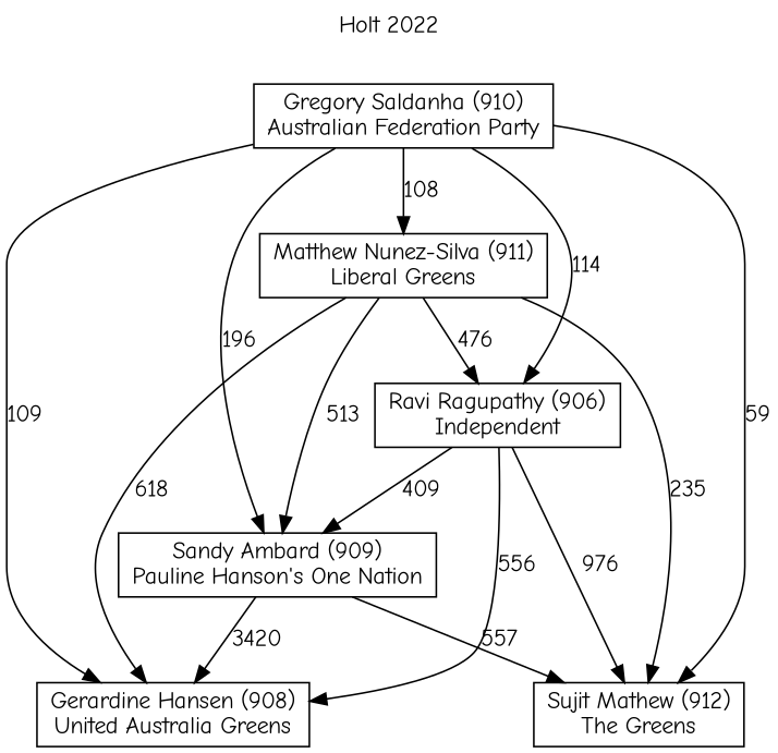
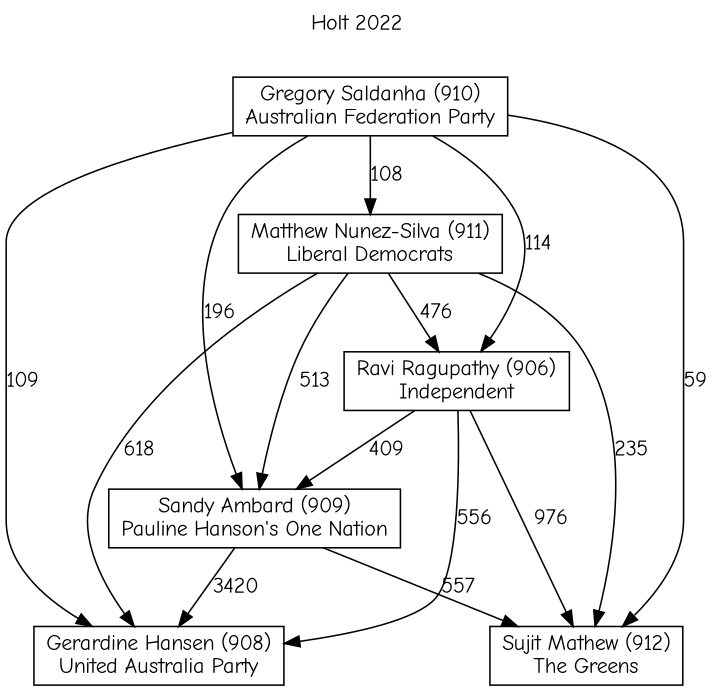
  digraph {
    fontname="Comic Neue"
    label="Holt 2022"
    labelloc=t
    mclimit=10
    node [fontname="Comic Neue" shape=box]
    edge [fontname="Comic Neue"]
-   n1 [label="Gerardine Hansen (908)\nUnited Australia Greens"]
+   n1 [label="Gerardine Hansen (908)\nUnited Australia Party"]
    n2 [label="Sujit Mathew (912)\nThe Greens"]
    n3 [label="Sandy Ambard (909)\nPauline Hanson's One Nation"]
    n4 [label="Ravi Ragupathy (906)\nIndependent"]
-   n5 [label="Matthew Nunez-Silva (911)\nLiberal Greens"]
+   n5 [label="Matthew Nunez-Silva (911)\nLiberal Democrats"]
    n6 [label="Gregory Saldanha (910)\nAustralian Federation Party"]
    n3 -> n1 [label=3420]
    n3 -> n2 [label=557]
    n4 -> n1 [label=556]
    n4 -> n2 [label=976]
    n4 -> n3 [label=409]
    n5 -> n1 [label=618]
    n5 -> n2 [label=235]
    n5 -> n3 [label=513]
    n5 -> n4 [label=476]
    n6 -> n1 [label=109]
    n6 -> n2 [label=59]
    n6 -> n3 [label=196]
    n6 -> n4 [label=114]
    n6 -> n5 [label=108]
  }
